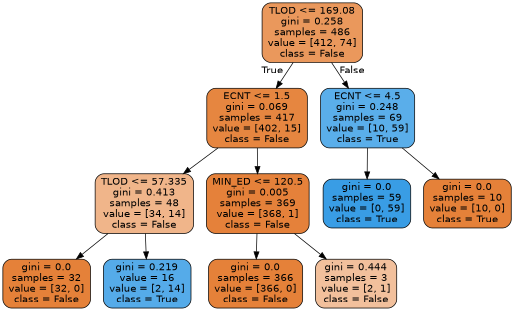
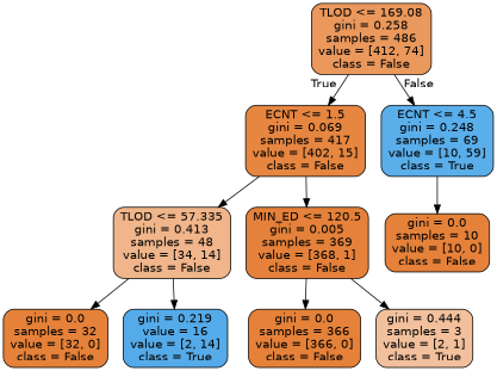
  digraph {
    node [color=black fillcolor="#e58139ff" fontname=helvetica shape=box style="filled, rounded"]
    edge [fontname=helvetica]
    n1 [fillcolor="#e58139d1" label="TLOD <= 169.08\ngini = 0.258\nsamples = 486\nvalue = [412, 74]\nclass = False"]
    n2 [fillcolor="#e58139f5" label="ECNT <= 1.5\ngini = 0.069\nsamples = 417\nvalue = [402, 15]\nclass = False"]
    n3 [fillcolor="#399de5d4" label="ECNT <= 4.5\ngini = 0.248\nsamples = 69\nvalue = [10, 59]\nclass = True"]
    n4 [fillcolor="#e5813996" label="TLOD <= 57.335\ngini = 0.413\nsamples = 48\nvalue = [34, 14]\nclass = False"]
    n5 [fillcolor="#e58139fe" label="MIN_ED <= 120.5\ngini = 0.005\nsamples = 369\nvalue = [368, 1]\nclass = False"]
-   n6 [fillcolor="#399de5ff" label="gini = 0.0\nsamples = 59\nvalue = [0, 59]\nclass = True"]
-   n7 [label="gini = 0.0\nsamples = 10\nvalue = [10, 0]\nclass = True"]
+   n7 [label="gini = 0.0\nsamples = 10\nvalue = [10, 0]\nclass = False"]
    n8 [label="gini = 0.0\nsamples = 32\nvalue = [32, 0]\nclass = False"]
    n9 [fillcolor="#399de5db" label="gini = 0.219\nvalue = 16\nvalue = [2, 14]\nclass = True"]
    n10 [label="gini = 0.0\nsamples = 366\nvalue = [366, 0]\nclass = False"]
-   n11 [fillcolor="#e581397f" label="gini = 0.444\nsamples = 3\nvalue = [2, 1]\nclass = False"]
+   n11 [fillcolor="#e581397f" label="gini = 0.444\nsamples = 3\nvalue = [2, 1]\nclass = True"]
    n1 -> n2 [headlabel=True labelangle=45 labeldistance=2.5]
    n1 -> n3 [headlabel=False labelangle=-45 labeldistance=2.5]
    n2 -> n4
    n2 -> n5
-   n3 -> n6
    n3 -> n7
    n4 -> n8
    n4 -> n9
    n5 -> n10
    n5 -> n11
  }
